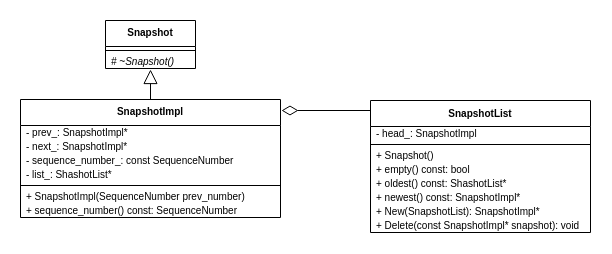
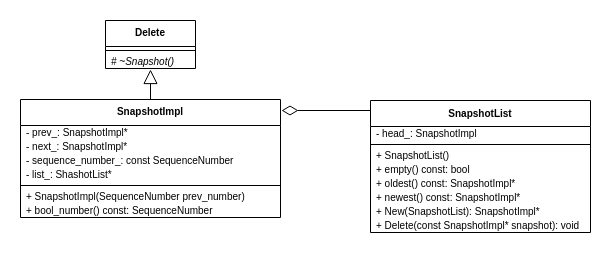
  <mxCell id="0" />
  <mxCell id="1" parent="0" />
  <mxCell id="2" value="SnapshotImpl" style="swimlane;fontStyle=1;align=center;verticalAlign=top;childLayout=stackLayout;horizontal=1;startSize=26;horizontalStack=0;resizeParent=1;resizeParentMax=0;resizeLast=0;collapsible=1;marginBottom=0;fontSize=10;" parent="1" vertex="1"><mxGeometry x="20" y="99" width="260" height="118" as="geometry" /></mxCell>
  <mxCell id="3" value="- prev_: SnapshotImpl*" style="text;strokeColor=none;fillColor=none;align=left;verticalAlign=middle;spacingLeft=4;spacingRight=4;overflow=hidden;rotatable=0;points=[[0,0.5],[1,0.5]];portConstraint=eastwest;fontSize=10;" parent="2" vertex="1"><mxGeometry y="26" width="260" height="14" as="geometry" /></mxCell>
  <mxCell id="4" value="- next_: SnapshotImpl*" style="text;strokeColor=none;fillColor=none;align=left;verticalAlign=middle;spacingLeft=4;spacingRight=4;overflow=hidden;rotatable=0;points=[[0,0.5],[1,0.5]];portConstraint=eastwest;fontSize=10;" parent="2" vertex="1"><mxGeometry y="40" width="260" height="14" as="geometry" /></mxCell>
  <mxCell id="5" value="- sequence_number_: const SequenceNumber" style="text;strokeColor=none;fillColor=none;align=left;verticalAlign=middle;spacingLeft=4;spacingRight=4;overflow=hidden;rotatable=0;points=[[0,0.5],[1,0.5]];portConstraint=eastwest;fontSize=10;" parent="2" vertex="1"><mxGeometry y="54" width="260" height="14" as="geometry" /></mxCell>
  <mxCell id="6" value="- list_: ShashotList*" style="text;strokeColor=none;fillColor=none;align=left;verticalAlign=middle;spacingLeft=4;spacingRight=4;overflow=hidden;rotatable=0;points=[[0,0.5],[1,0.5]];portConstraint=eastwest;fontSize=10;" parent="2" vertex="1"><mxGeometry y="68" width="260" height="14" as="geometry" /></mxCell>
  <mxCell id="7" value="" style="line;strokeWidth=1;fillColor=none;align=left;verticalAlign=middle;spacingTop=-1;spacingLeft=3;spacingRight=3;rotatable=0;labelPosition=right;points=[];portConstraint=eastwest;" parent="2" vertex="1"><mxGeometry y="82" width="260" height="8" as="geometry" /></mxCell>
  <mxCell id="8" value="+ SnapshotImpl(SequenceNumber prev_number)" style="text;strokeColor=none;fillColor=none;align=left;verticalAlign=middle;spacingLeft=4;spacingRight=4;overflow=hidden;rotatable=0;points=[[0,0.5],[1,0.5]];portConstraint=eastwest;fontSize=10;" parent="2" vertex="1"><mxGeometry y="90" width="260" height="14" as="geometry" /></mxCell>
- <mxCell id="9" value="+ sequence_number() const: SequenceNumber" style="text;strokeColor=none;fillColor=none;align=left;verticalAlign=middle;spacingLeft=4;spacingRight=4;overflow=hidden;rotatable=0;points=[[0,0.5],[1,0.5]];portConstraint=eastwest;fontSize=10;" parent="2" vertex="1"><mxGeometry y="104" width="260" height="14" as="geometry" /></mxCell>
- <mxCell id="10" value="Snapshot" style="swimlane;fontStyle=1;align=center;verticalAlign=top;childLayout=stackLayout;horizontal=1;startSize=26;horizontalStack=0;resizeParent=1;resizeParentMax=0;resizeLast=0;collapsible=1;marginBottom=0;fontSize=10;" parent="1" vertex="1"><mxGeometry x="105" y="20" width="90" height="48" as="geometry" /></mxCell>
+ <mxCell id="9" value="+ bool_number() const: SequenceNumber" style="text;strokeColor=none;fillColor=none;align=left;verticalAlign=middle;spacingLeft=4;spacingRight=4;overflow=hidden;rotatable=0;points=[[0,0.5],[1,0.5]];portConstraint=eastwest;fontSize=10;" parent="2" vertex="1"><mxGeometry y="104" width="260" height="14" as="geometry" /></mxCell>
+ <mxCell id="10" value="Delete" style="swimlane;fontStyle=1;align=center;verticalAlign=top;childLayout=stackLayout;horizontal=1;startSize=26;horizontalStack=0;resizeParent=1;resizeParentMax=0;resizeLast=0;collapsible=1;marginBottom=0;fontSize=10;" parent="1" vertex="1"><mxGeometry x="105" y="20" width="90" height="48" as="geometry" /></mxCell>
  <mxCell id="11" value="" style="line;strokeWidth=1;fillColor=none;align=left;verticalAlign=middle;spacingTop=-1;spacingLeft=3;spacingRight=3;rotatable=0;labelPosition=right;points=[];portConstraint=eastwest;" parent="10" vertex="1"><mxGeometry y="26" width="90" height="8" as="geometry" /></mxCell>
  <mxCell id="12" value="# ~Snapshot()" style="text;strokeColor=none;fillColor=none;align=left;verticalAlign=middle;spacingLeft=4;spacingRight=4;overflow=hidden;rotatable=0;points=[[0,0.5],[1,0.5]];portConstraint=eastwest;fontStyle=2;fontSize=10;" parent="10" vertex="1"><mxGeometry y="34" width="90" height="14" as="geometry" /></mxCell>
  <mxCell id="13" value="SnapshotList" style="swimlane;fontStyle=1;align=center;verticalAlign=middle;childLayout=stackLayout;horizontal=1;startSize=26;horizontalStack=0;resizeParent=1;resizeParentMax=0;resizeLast=0;collapsible=1;marginBottom=0;fontSize=10;" parent="1" vertex="1"><mxGeometry x="370" y="100" width="220" height="132" as="geometry" /></mxCell>
  <mxCell id="14" value="- head_: SnapshotImpl" style="text;strokeColor=none;fillColor=none;align=left;verticalAlign=middle;spacingLeft=4;spacingRight=4;overflow=hidden;rotatable=0;points=[[0,0.5],[1,0.5]];portConstraint=eastwest;fontSize=10;" parent="13" vertex="1"><mxGeometry y="26" width="220" height="14" as="geometry" /></mxCell>
  <mxCell id="15" value="" style="line;strokeWidth=1;fillColor=none;align=left;verticalAlign=middle;spacingTop=-1;spacingLeft=3;spacingRight=3;rotatable=0;labelPosition=right;points=[];portConstraint=eastwest;" parent="13" vertex="1"><mxGeometry y="40" width="220" height="8" as="geometry" /></mxCell>
- <mxCell id="16" value="+ Snapshot()" style="text;strokeColor=none;fillColor=none;align=left;verticalAlign=middle;spacingLeft=4;spacingRight=4;overflow=hidden;rotatable=0;points=[[0,0.5],[1,0.5]];portConstraint=eastwest;fontSize=10;" parent="13" vertex="1"><mxGeometry y="48" width="220" height="14" as="geometry" /></mxCell>
+ <mxCell id="16" value="+ SnapshotList()" style="text;strokeColor=none;fillColor=none;align=left;verticalAlign=middle;spacingLeft=4;spacingRight=4;overflow=hidden;rotatable=0;points=[[0,0.5],[1,0.5]];portConstraint=eastwest;fontSize=10;" parent="13" vertex="1"><mxGeometry y="48" width="220" height="14" as="geometry" /></mxCell>
  <mxCell id="17" value="+ empty() const: bool" style="text;strokeColor=none;fillColor=none;align=left;verticalAlign=middle;spacingLeft=4;spacingRight=4;overflow=hidden;rotatable=0;points=[[0,0.5],[1,0.5]];portConstraint=eastwest;fontSize=10;" parent="13" vertex="1"><mxGeometry y="62" width="220" height="14" as="geometry" /></mxCell>
- <mxCell id="18" value="+ oldest() const: ShashotList*" style="text;strokeColor=none;fillColor=none;align=left;verticalAlign=middle;spacingLeft=4;spacingRight=4;overflow=hidden;rotatable=0;points=[[0,0.5],[1,0.5]];portConstraint=eastwest;fontSize=10;" parent="13" vertex="1"><mxGeometry y="76" width="220" height="14" as="geometry" /></mxCell>
+ <mxCell id="18" value="+ oldest() const: SnapshotImpl*" style="text;strokeColor=none;fillColor=none;align=left;verticalAlign=middle;spacingLeft=4;spacingRight=4;overflow=hidden;rotatable=0;points=[[0,0.5],[1,0.5]];portConstraint=eastwest;fontSize=10;" parent="13" vertex="1"><mxGeometry y="76" width="220" height="14" as="geometry" /></mxCell>
  <mxCell id="19" value="+ newest() const: SnapshotImpl*" style="text;strokeColor=none;fillColor=none;align=left;verticalAlign=middle;spacingLeft=4;spacingRight=4;overflow=hidden;rotatable=0;points=[[0,0.5],[1,0.5]];portConstraint=eastwest;fontSize=10;" vertex="1" parent="13"><mxGeometry y="90" width="220" height="14" as="geometry" /></mxCell>
  <mxCell id="20" value="+ New(SnapshotList): SnapshotImpl*" style="text;strokeColor=none;fillColor=none;align=left;verticalAlign=middle;spacingLeft=4;spacingRight=4;overflow=hidden;rotatable=0;points=[[0,0.5],[1,0.5]];portConstraint=eastwest;fontSize=10;" parent="13" vertex="1"><mxGeometry y="104" width="220" height="14" as="geometry" /></mxCell>
  <mxCell id="21" value="+ Delete(const SnapshotImpl* snapshot): void" style="text;strokeColor=none;fillColor=none;align=left;verticalAlign=middle;spacingLeft=4;spacingRight=4;overflow=hidden;rotatable=0;points=[[0,0.5],[1,0.5]];portConstraint=eastwest;fontSize=10;" parent="13" vertex="1"><mxGeometry y="118" width="220" height="14" as="geometry" /></mxCell>
  <mxCell id="22" value="" style="endArrow=block;endFill=0;endSize=12;html=1;fontSize=10;exitX=0.5;exitY=0;exitDx=0;exitDy=0;" parent="1" source="2" edge="1"><mxGeometry width="160" relative="1" as="geometry"><mxPoint x="20" y="239" as="sourcePoint" /><mxPoint x="150" y="69" as="targetPoint" /></mxGeometry></mxCell>
  <mxCell id="23" value="" style="endArrow=diamondThin;endFill=0;endSize=14;html=1;fontSize=10;" parent="1" edge="1"><mxGeometry width="160" relative="1" as="geometry"><mxPoint x="370" y="110" as="sourcePoint" /><mxPoint x="281" y="110" as="targetPoint" /></mxGeometry></mxCell>
